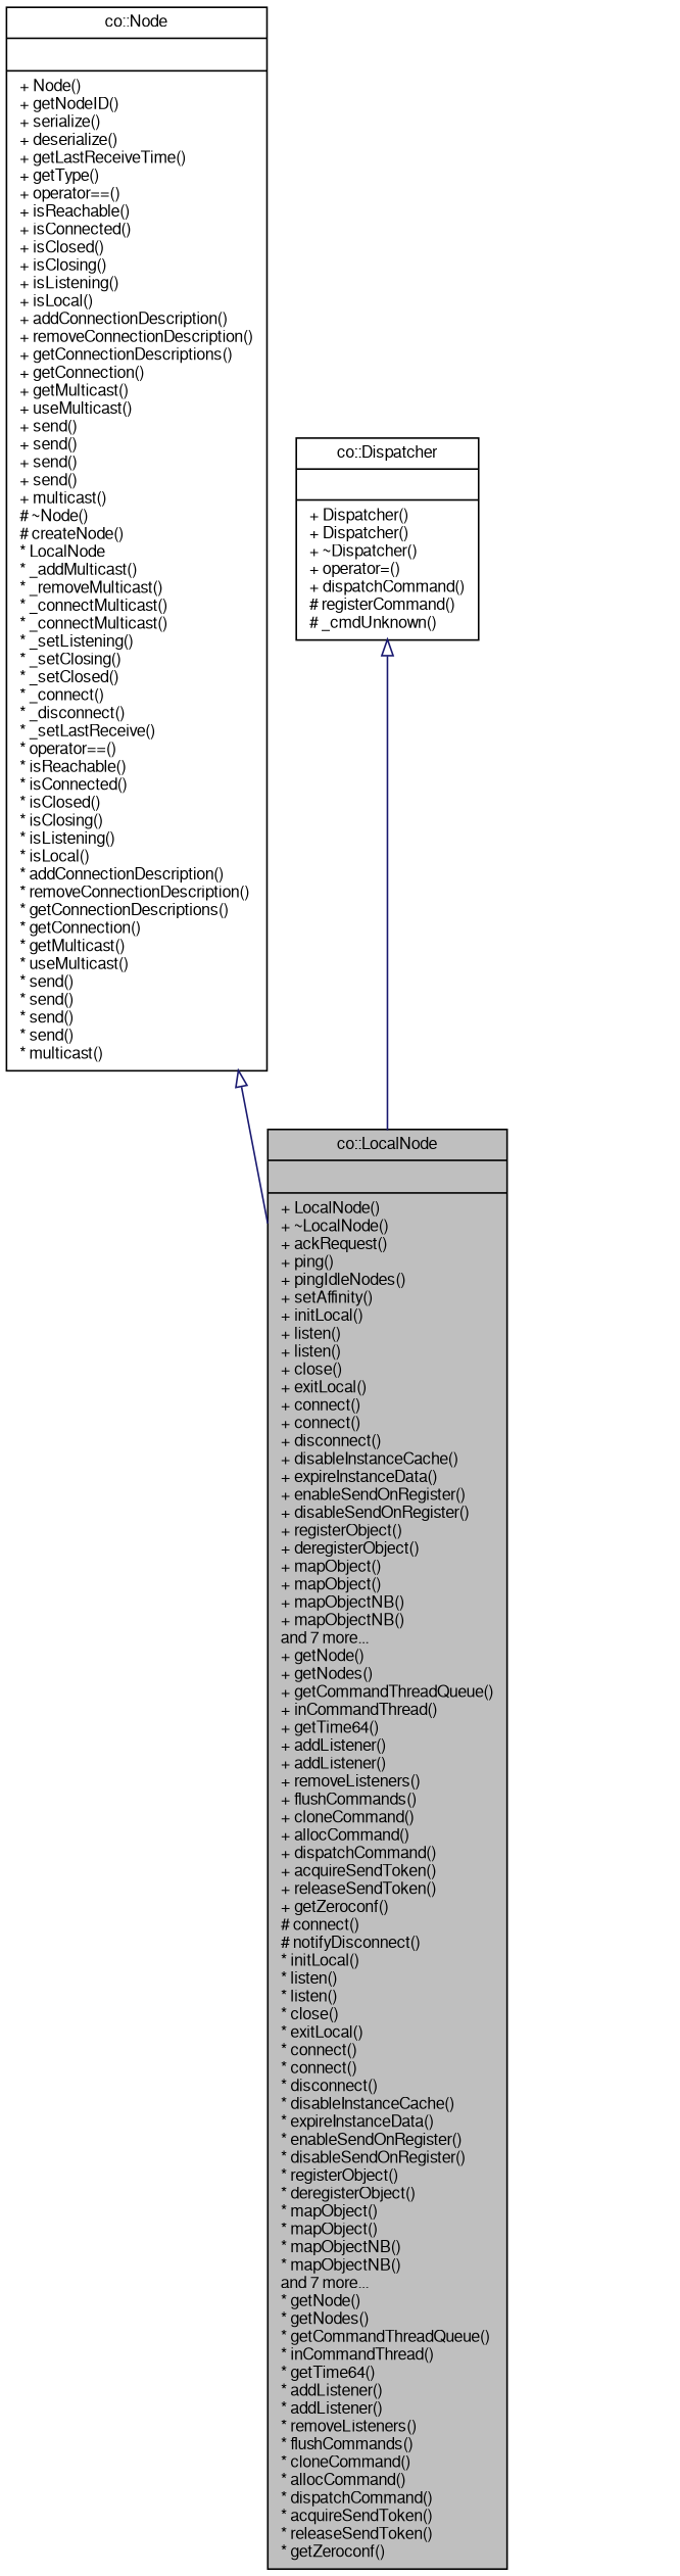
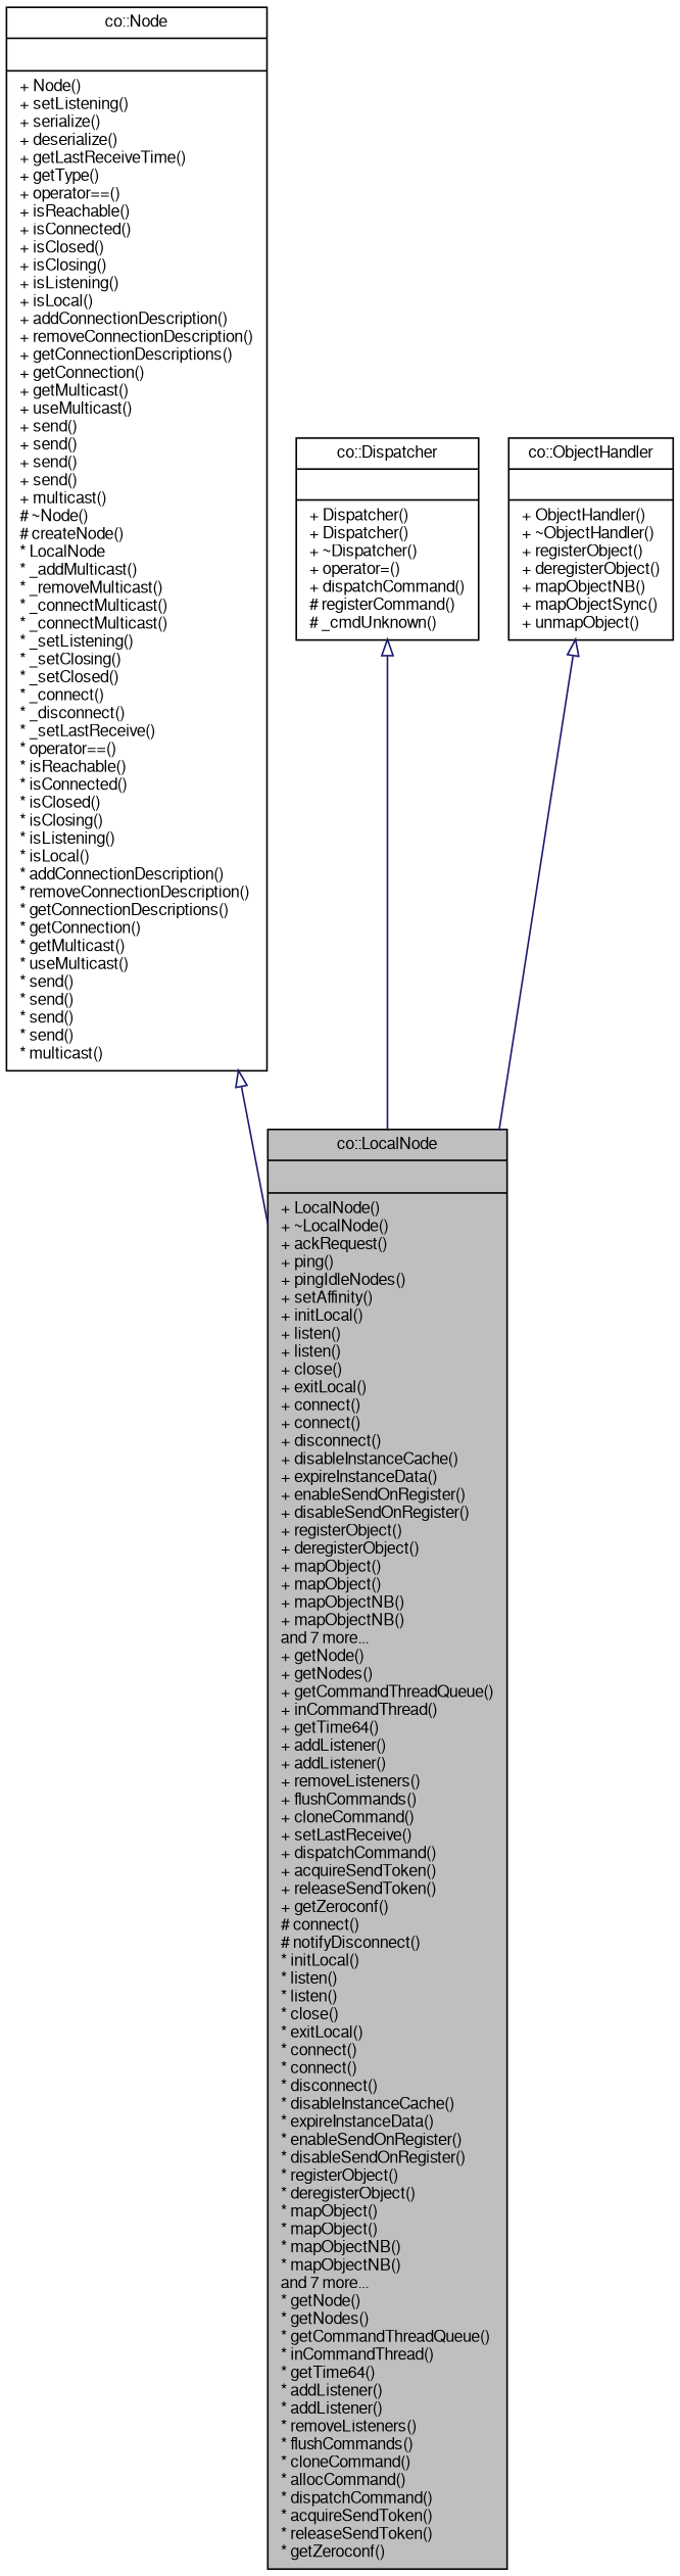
  digraph {
    node [color=black fillcolor=white fontname=FreeSans fontsize=10 shape=record style=filled]
    edge [arrowtail=onormal color=midnightblue dir=back fontname=FreeSans fontsize=10 labelfontname=FreeSans labelfontsize=10 style=solid]
-   n1 [fillcolor=grey75 fontcolor=black height=0.2 label="{co::LocalNode\n||+ LocalNode()\l+ ~LocalNode()\l+ ackRequest()\l+ ping()\l+ pingIdleNodes()\l+ setAffinity()\l+ initLocal()\l+ listen()\l+ listen()\l+ close()\l+ exitLocal()\l+ connect()\l+ connect()\l+ disconnect()\l+ disableInstanceCache()\l+ expireInstanceData()\l+ enableSendOnRegister()\l+ disableSendOnRegister()\l+ registerObject()\l+ deregisterObject()\l+ mapObject()\l+ mapObject()\l+ mapObjectNB()\l+ mapObjectNB()\land 7 more...\l+ getNode()\l+ getNodes()\l+ getCommandThreadQueue()\l+ inCommandThread()\l+ getTime64()\l+ addListener()\l+ addListener()\l+ removeListeners()\l+ flushCommands()\l+ cloneCommand()\l+ allocCommand()\l+ dispatchCommand()\l+ acquireSendToken()\l+ releaseSendToken()\l+ getZeroconf()\l# connect()\l# notifyDisconnect()\l* initLocal()\l* listen()\l* listen()\l* close()\l* exitLocal()\l* connect()\l* connect()\l* disconnect()\l* disableInstanceCache()\l* expireInstanceData()\l* enableSendOnRegister()\l* disableSendOnRegister()\l* registerObject()\l* deregisterObject()\l* mapObject()\l* mapObject()\l* mapObjectNB()\l* mapObjectNB()\land 7 more...\l* getNode()\l* getNodes()\l* getCommandThreadQueue()\l* inCommandThread()\l* getTime64()\l* addListener()\l* addListener()\l* removeListeners()\l* flushCommands()\l* cloneCommand()\l* allocCommand()\l* dispatchCommand()\l* acquireSendToken()\l* releaseSendToken()\l* getZeroconf()\l}" width=0.4]
-   n2 [height=0.2 label="{co::Node\n||+ Node()\l+ getNodeID()\l+ serialize()\l+ deserialize()\l+ getLastReceiveTime()\l+ getType()\l+ operator==()\l+ isReachable()\l+ isConnected()\l+ isClosed()\l+ isClosing()\l+ isListening()\l+ isLocal()\l+ addConnectionDescription()\l+ removeConnectionDescription()\l+ getConnectionDescriptions()\l+ getConnection()\l+ getMulticast()\l+ useMulticast()\l+ send()\l+ send()\l+ send()\l+ send()\l+ multicast()\l# ~Node()\l# createNode()\l* LocalNode\l* _addMulticast()\l* _removeMulticast()\l* _connectMulticast()\l* _connectMulticast()\l* _setListening()\l* _setClosing()\l* _setClosed()\l* _connect()\l* _disconnect()\l* _setLastReceive()\l* operator==()\l* isReachable()\l* isConnected()\l* isClosed()\l* isClosing()\l* isListening()\l* isLocal()\l* addConnectionDescription()\l* removeConnectionDescription()\l* getConnectionDescriptions()\l* getConnection()\l* getMulticast()\l* useMulticast()\l* send()\l* send()\l* send()\l* send()\l* multicast()\l}" width=0.4]
+   n1 [fillcolor=grey75 fontcolor=black height=0.2 label="{co::LocalNode\n||+ LocalNode()\l+ ~LocalNode()\l+ ackRequest()\l+ ping()\l+ pingIdleNodes()\l+ setAffinity()\l+ initLocal()\l+ listen()\l+ listen()\l+ close()\l+ exitLocal()\l+ connect()\l+ connect()\l+ disconnect()\l+ disableInstanceCache()\l+ expireInstanceData()\l+ enableSendOnRegister()\l+ disableSendOnRegister()\l+ registerObject()\l+ deregisterObject()\l+ mapObject()\l+ mapObject()\l+ mapObjectNB()\l+ mapObjectNB()\land 7 more...\l+ getNode()\l+ getNodes()\l+ getCommandThreadQueue()\l+ inCommandThread()\l+ getTime64()\l+ addListener()\l+ addListener()\l+ removeListeners()\l+ flushCommands()\l+ cloneCommand()\l+ setLastReceive()\l+ dispatchCommand()\l+ acquireSendToken()\l+ releaseSendToken()\l+ getZeroconf()\l# connect()\l# notifyDisconnect()\l* initLocal()\l* listen()\l* listen()\l* close()\l* exitLocal()\l* connect()\l* connect()\l* disconnect()\l* disableInstanceCache()\l* expireInstanceData()\l* enableSendOnRegister()\l* disableSendOnRegister()\l* registerObject()\l* deregisterObject()\l* mapObject()\l* mapObject()\l* mapObjectNB()\l* mapObjectNB()\land 7 more...\l* getNode()\l* getNodes()\l* getCommandThreadQueue()\l* inCommandThread()\l* getTime64()\l* addListener()\l* addListener()\l* removeListeners()\l* flushCommands()\l* cloneCommand()\l* allocCommand()\l* dispatchCommand()\l* acquireSendToken()\l* releaseSendToken()\l* getZeroconf()\l}" width=0.4]
+   n2 [height=0.2 label="{co::Node\n||+ Node()\l+ setListening()\l+ serialize()\l+ deserialize()\l+ getLastReceiveTime()\l+ getType()\l+ operator==()\l+ isReachable()\l+ isConnected()\l+ isClosed()\l+ isClosing()\l+ isListening()\l+ isLocal()\l+ addConnectionDescription()\l+ removeConnectionDescription()\l+ getConnectionDescriptions()\l+ getConnection()\l+ getMulticast()\l+ useMulticast()\l+ send()\l+ send()\l+ send()\l+ send()\l+ multicast()\l# ~Node()\l# createNode()\l* LocalNode\l* _addMulticast()\l* _removeMulticast()\l* _connectMulticast()\l* _connectMulticast()\l* _setListening()\l* _setClosing()\l* _setClosed()\l* _connect()\l* _disconnect()\l* _setLastReceive()\l* operator==()\l* isReachable()\l* isConnected()\l* isClosed()\l* isClosing()\l* isListening()\l* isLocal()\l* addConnectionDescription()\l* removeConnectionDescription()\l* getConnectionDescriptions()\l* getConnection()\l* getMulticast()\l* useMulticast()\l* send()\l* send()\l* send()\l* send()\l* multicast()\l}" width=0.4]
    n3 [height=0.2 label="{co::Dispatcher\n||+ Dispatcher()\l+ Dispatcher()\l+ ~Dispatcher()\l+ operator=()\l+ dispatchCommand()\l# registerCommand()\l# _cmdUnknown()\l}" width=0.4]
+   n4 [height=0.2 label="{co::ObjectHandler\n||+ ObjectHandler()\l+ ~ObjectHandler()\l+ registerObject()\l+ deregisterObject()\l+ mapObjectNB()\l+ mapObjectSync()\l+ unmapObject()\l}" width=0.4]
    n2 -> n1
    n3 -> n1
+   n4 -> n1
  }
